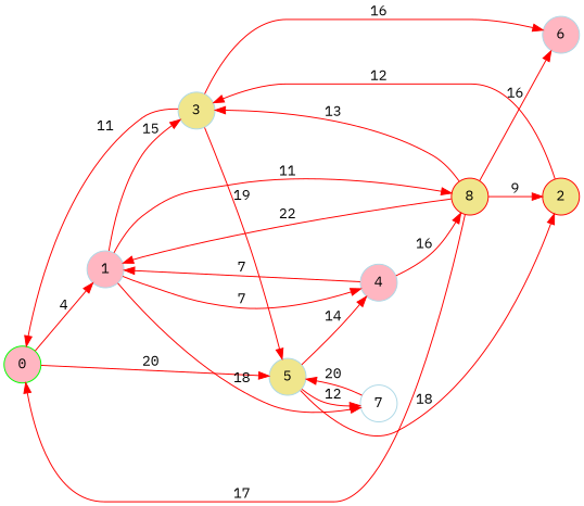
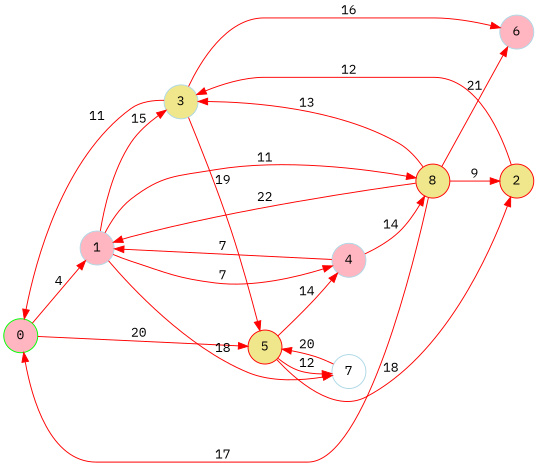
  digraph {
    fontname="IBM Plex Mono"
    rankdir=LR
    node [color=lightblue fillcolor=lightpink fontname="IBM Plex Mono" shape=circle style=filled]
    edge [color=red fontname="IBM Plex Mono"]
    0 [color=green]
    1
-   5 [fillcolor=khaki]
+   5 [color=red fillcolor=khaki]
    3 [fillcolor=khaki]
    4
    7 [fillcolor=white]
    8 [color=red fillcolor=khaki]
    6
    2 [color=red fillcolor=khaki]
    0 -> 1 [label=4]
    0 -> 5 [label=20]
    1 -> 3 [label=15]
    1 -> 4 [label=7]
    1 -> 7 [label=18]
    1 -> 8 [label=11]
    5 -> 4 [label=14]
    5 -> 7 [label=12]
    5 -> 2 [label=18]
    3 -> 0 [label=11]
    3 -> 5 [label=19]
    3 -> 6 [label=16]
    4 -> 1 [label=7]
-   4 -> 8 [label=16]
+   4 -> 8 [label=14]
    7 -> 5 [label=20]
    8 -> 0 [label=17]
    8 -> 1 [label=22]
    8 -> 3 [label=13]
-   8 -> 6 [label=16]
+   8 -> 6 [label=21]
    8 -> 2 [label=9]
    2 -> 3 [label=12]
  }
